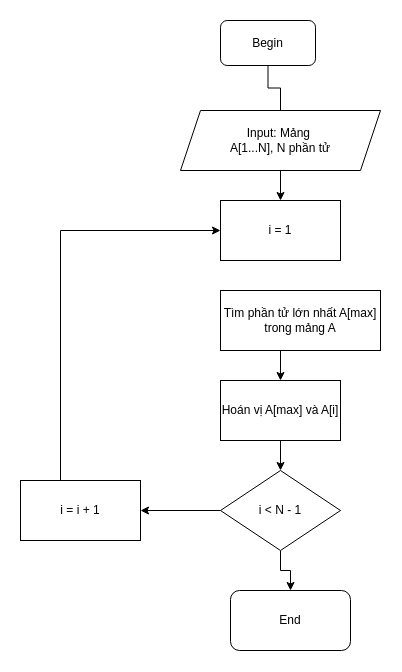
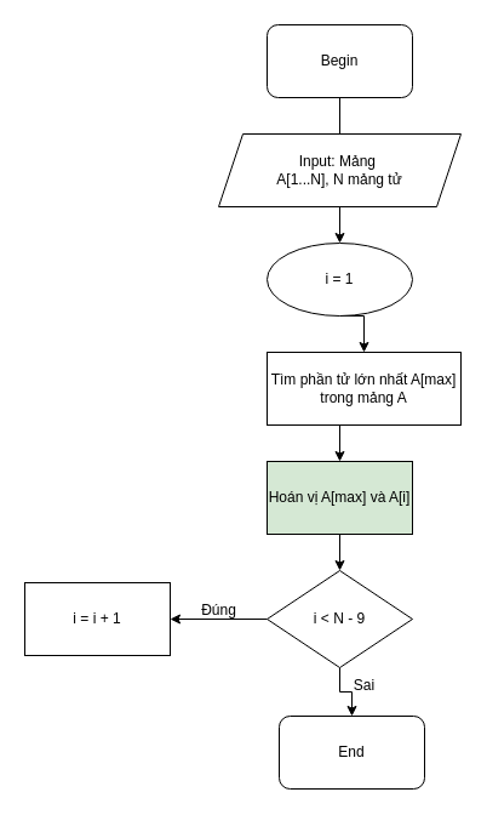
  <mxCell id="0" />
  <mxCell id="1" parent="0" />
  <mxCell id="2" style="edgeStyle=orthogonalEdgeStyle;rounded=0;orthogonalLoop=1;jettySize=auto;html=1;exitX=0.5;exitY=1;exitDx=0;exitDy=0;entryX=0.5;entryY=0;entryDx=0;entryDy=0;endArrow=none;" edge="1" parent="1" source="3" target="5"><mxGeometry relative="1" as="geometry" /></mxCell>
- <mxCell id="3" value="Begin" style="rounded=1;whiteSpace=wrap;html=1;" vertex="1" parent="1"><mxGeometry x="220" y="20" width="95" height="45" as="geometry" /></mxCell>
+ <mxCell id="3" value="Begin" style="rounded=1;whiteSpace=wrap;html=1;" vertex="1" parent="1"><mxGeometry x="220" y="20" width="120" height="60" as="geometry" /></mxCell>
  <mxCell id="4" style="edgeStyle=orthogonalEdgeStyle;rounded=0;orthogonalLoop=1;jettySize=auto;html=1;exitX=0.5;exitY=1;exitDx=0;exitDy=0;entryX=0.5;entryY=0;entryDx=0;entryDy=0;" edge="1" parent="1" source="5" target="7"><mxGeometry relative="1" as="geometry" /></mxCell>
- <mxCell id="5" value="Input: Mảng&amp;nbsp;&lt;div&gt;A[1...N], N phần tử&lt;/div&gt;" style="shape=parallelogram;perimeter=parallelogramPerimeter;whiteSpace=wrap;html=1;fixedSize=1;" vertex="1" parent="1"><mxGeometry x="180" y="110" width="200" height="60" as="geometry" /></mxCell>
- <mxCell id="7" value="i = 1" style="rounded=0;whiteSpace=wrap;html=1;" vertex="1" parent="1"><mxGeometry x="220" y="200" width="120" height="60" as="geometry" /></mxCell>
+ <mxCell id="5" value="Input: Mảng&amp;nbsp;&lt;div&gt;A[1...N], N mảng tử&lt;/div&gt;" style="shape=parallelogram;perimeter=parallelogramPerimeter;whiteSpace=wrap;html=1;fixedSize=1;" vertex="1" parent="1"><mxGeometry x="180" y="110" width="200" height="60" as="geometry" /></mxCell>
+ <mxCell id="6" style="edgeStyle=orthogonalEdgeStyle;rounded=0;orthogonalLoop=1;jettySize=auto;html=1;exitX=0.5;exitY=1;exitDx=0;exitDy=0;entryX=0.5;entryY=0;entryDx=0;entryDy=0;" edge="1" parent="1" source="7" target="9"><mxGeometry relative="1" as="geometry" /></mxCell>
+ <mxCell id="7" value="i = 1" style="ellipse;whiteSpace=wrap;html=1;" vertex="1" parent="1"><mxGeometry x="220" y="200" width="120" height="60" as="geometry" /></mxCell>
  <mxCell id="8" style="edgeStyle=orthogonalEdgeStyle;rounded=0;orthogonalLoop=1;jettySize=auto;html=1;exitX=0.5;exitY=1;exitDx=0;exitDy=0;entryX=0.5;entryY=0;entryDx=0;entryDy=0;" edge="1" parent="1" source="9" target="11"><mxGeometry relative="1" as="geometry" /></mxCell>
  <mxCell id="9" value="Tìm phần tử lớn nhất A[max] trong mảng A" style="rounded=0;whiteSpace=wrap;html=1;" vertex="1" parent="1"><mxGeometry x="220" y="290" width="160" height="60" as="geometry" /></mxCell>
  <mxCell id="10" style="edgeStyle=orthogonalEdgeStyle;rounded=0;orthogonalLoop=1;jettySize=auto;html=1;exitX=0.5;exitY=1;exitDx=0;exitDy=0;entryX=0.5;entryY=0;entryDx=0;entryDy=0;" edge="1" parent="1" source="11" target="14"><mxGeometry relative="1" as="geometry" /></mxCell>
- <mxCell id="11" value="Hoán vị A[max] và A[i]" style="rounded=0;whiteSpace=wrap;html=1;" vertex="1" parent="1"><mxGeometry x="220" y="380" width="120" height="60" as="geometry" /></mxCell>
+ <mxCell id="11" value="Hoán vị A[max] và A[i]" style="rounded=0;whiteSpace=wrap;html=1;fillColor=#d5e8d4;" vertex="1" parent="1"><mxGeometry x="220" y="380" width="120" height="60" as="geometry" /></mxCell>
  <mxCell id="12" style="edgeStyle=orthogonalEdgeStyle;rounded=0;orthogonalLoop=1;jettySize=auto;html=1;exitX=0.5;exitY=1;exitDx=0;exitDy=0;entryX=0.5;entryY=0;entryDx=0;entryDy=0;" edge="1" parent="1" source="14" target="15"><mxGeometry relative="1" as="geometry" /></mxCell>
  <mxCell id="13" style="edgeStyle=orthogonalEdgeStyle;rounded=0;orthogonalLoop=1;jettySize=auto;html=1;exitX=0;exitY=0.5;exitDx=0;exitDy=0;entryX=1;entryY=0.5;entryDx=0;entryDy=0;" edge="1" parent="1" source="14" target="17"><mxGeometry relative="1" as="geometry" /></mxCell>
- <mxCell id="14" value="i &amp;lt; N - 1" style="rhombus;whiteSpace=wrap;html=1;" vertex="1" parent="1"><mxGeometry x="220" y="470" width="120" height="80" as="geometry" /></mxCell>
+ <mxCell id="14" value="i &amp;lt; N - 9" style="rhombus;whiteSpace=wrap;html=1;" vertex="1" parent="1"><mxGeometry x="220" y="470" width="120" height="80" as="geometry" /></mxCell>
  <mxCell id="15" value="End" style="rounded=1;whiteSpace=wrap;html=1;" vertex="1" parent="1"><mxGeometry x="230" y="590" width="120" height="60" as="geometry" /></mxCell>
- <mxCell id="16" style="edgeStyle=orthogonalEdgeStyle;rounded=0;orthogonalLoop=1;jettySize=auto;html=1;entryX=0;entryY=0.5;entryDx=0;entryDy=0;" edge="1" parent="1" source="17" target="7"><mxGeometry relative="1" as="geometry"><mxPoint x="60" y="220" as="targetPoint" /><Array as="points"><mxPoint x="60" y="230" /></Array></mxGeometry></mxCell>
  <mxCell id="17" value="i = i + 1" style="rounded=0;whiteSpace=wrap;html=1;" vertex="1" parent="1"><mxGeometry x="20" y="480" width="120" height="60" as="geometry" /></mxCell>
+ <mxCell id="18" value="Đúng" style="text;html=1;align=center;verticalAlign=middle;resizable=0;points=[];autosize=1;strokeColor=none;fillColor=none;" vertex="1" parent="1"><mxGeometry x="155" y="488" width="50" height="30" as="geometry" /></mxCell>
+ <mxCell id="19" value="Sai" style="text;html=1;align=center;verticalAlign=middle;resizable=0;points=[];autosize=1;strokeColor=none;fillColor=none;" vertex="1" parent="1"><mxGeometry x="280" y="550" width="40" height="30" as="geometry" /></mxCell>
